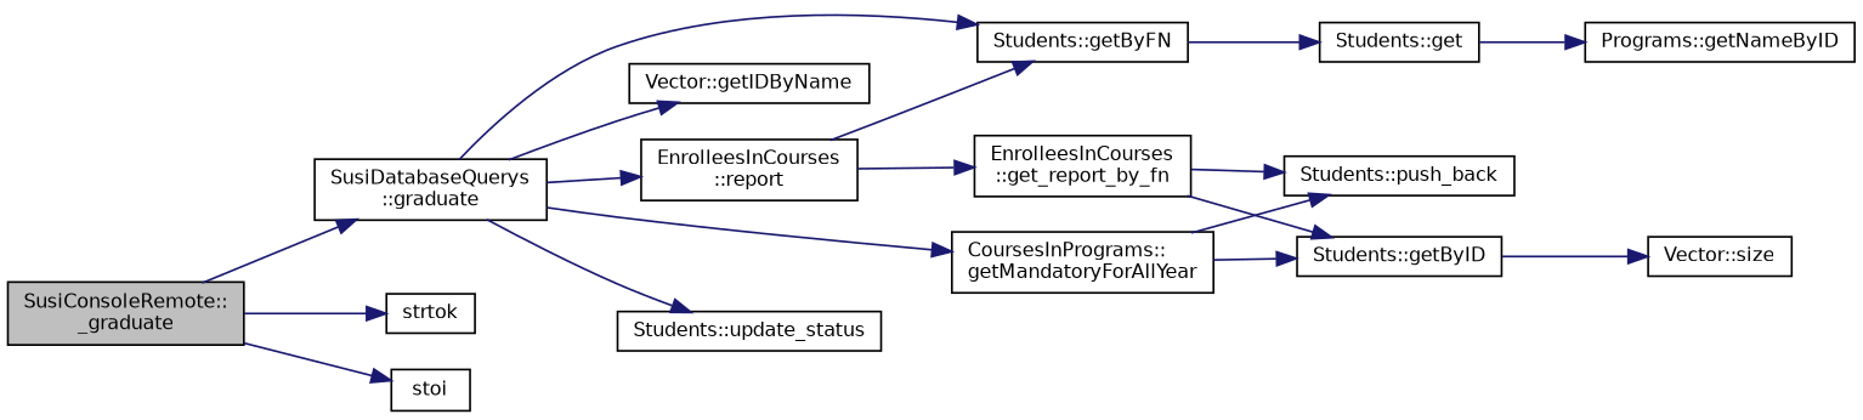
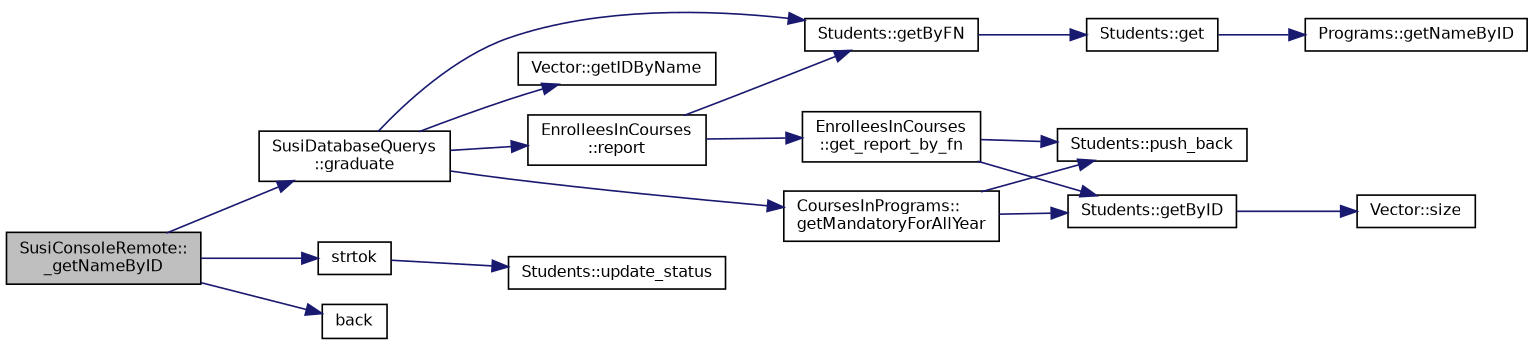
  digraph {
    rankdir=LR
    node [color=black fillcolor=white fontname=Helvetica fontsize=10 shape=record style=filled]
    edge [color=midnightblue fontname=Helvetica fontsize=10 labelfontname=Helvetica labelfontsize=10 style=solid]
-   n1 [fillcolor=grey75 fontcolor=black height=0.2 label="SusiConsoleRemote::\l_graduate" width=0.4]
+   n1 [fillcolor=grey75 fontcolor=black height=0.2 label="SusiConsoleRemote::\l_getNameByID" width=0.4]
    n2 [height=0.2 label="SusiDatabaseQuerys\l::graduate" width=0.4]
-   n3 [height=0.2 label=stoi width=0.4]
+   n3 [height=0.2 label=back width=0.4]
    n4 [height=0.2 label=strtok width=0.4]
    n5 [height=0.2 label="Students::getByFN" width=0.4]
    n6 [height=0.2 label="Vector::getIDByName" width=0.4]
    n7 [height=0.2 label="CoursesInPrograms::\lgetMandatoryForAllYear" width=0.4]
    n8 [height=0.2 label="EnrolleesInCourses\l::report" width=0.4]
    n9 [height=0.2 label="Students::update_status" width=0.4]
    n10 [height=0.2 label="EnrolleesInCourses\l::get_report_by_fn" width=0.4]
    n11 [height=0.2 label="Students::getByID" width=0.4]
    n12 [height=0.2 label="Students::push_back" width=0.4]
    n13 [height=0.2 label="Vector::size" width=0.4]
    n14 [height=0.2 label="Students::get" width=0.4]
    n15 [height=0.2 label="Programs::getNameByID" width=0.4]
    n1 -> n2
    n1 -> n3
    n1 -> n4
    n2 -> n5
    n2 -> n6
    n2 -> n7
    n2 -> n8
-   n2 -> n9
+   n4 -> n9
    n5 -> n14
    n7 -> n11
    n7 -> n12
    n8 -> n5
    n8 -> n10
    n10 -> n11
    n10 -> n12
    n11 -> n13
    n14 -> n15
  }
